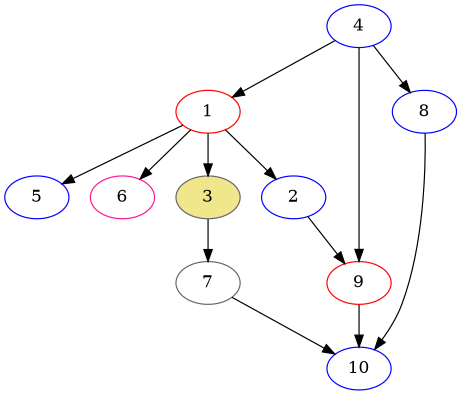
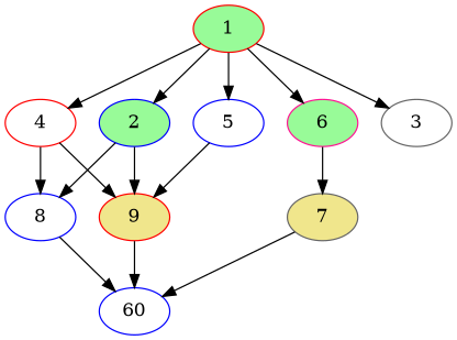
  strict digraph {
    node [color=blue fillcolor=white style=filled]
    edge [weight=11]
-   1 [color=red]
-   2
-   3 [color=gray40 fillcolor=khaki]
-   4
+   1 [color=red fillcolor=palegreen]
+   2 [fillcolor=palegreen]
+   3 [color=gray40]
+   4 [color=red]
    5
-   6 [color=deeppink]
+   6 [color=deeppink fillcolor=palegreen]
    8
-   9 [color=red]
-   7 [color=gray40]
-   10
+   9 [color=red fillcolor=khaki]
+   7 [color=gray40 fillcolor=khaki]
+   10 [label=60]
    1 -> 2 [weight=18]
    1 -> 3 [weight=12]
-   4 -> 1 [weight=9]
+   1 -> 4 [weight=9]
    1 -> 5
    1 -> 6 [weight=14]
+   2 -> 8 [weight=19]
    2 -> 9 [weight=16]
-   3 -> 7 [weight=23]
+   6 -> 7 [weight=23]
    4 -> 8 [weight=27]
    4 -> 9 [weight=23]
+   5 -> 9 [weight=13]
    8 -> 10
    9 -> 10 [weight=13]
    7 -> 10 [weight=17]
  }
